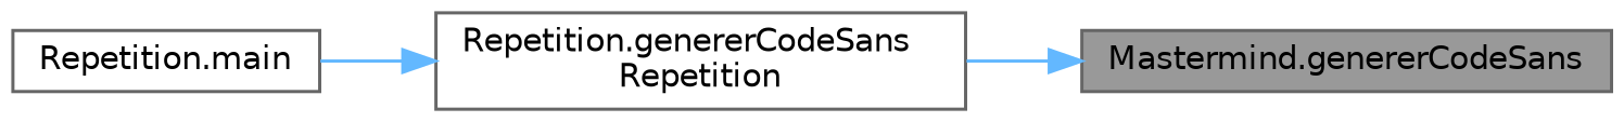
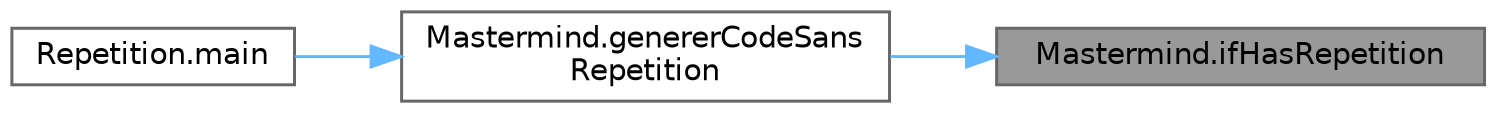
  digraph {
    rankdir=RL
    node [color=grey40 fillcolor=white fontname=Helvetica fontsize=10 shape=box style=filled]
    edge [color=steelblue1 dir=back fontname=Helvetica fontsize=10 labelfontname=Helvetica labelfontsize=10 style=solid]
-   n1 [color=gray40 fillcolor=grey60 fontcolor=black height=0.2 label="Mastermind.genererCodeSans" width=0.4]
-   n2 [height=0.2 label="Repetition.genererCodeSans\lRepetition" width=0.4]
+   n1 [color=gray40 fillcolor=grey60 fontcolor=black height=0.2 label="Mastermind.ifHasRepetition" width=0.4]
+   n2 [height=0.2 label="Mastermind.genererCodeSans\lRepetition" width=0.4]
    n3 [height=0.2 label="Repetition.main" width=0.4]
    n1 -> n2
    n2 -> n3
  }
